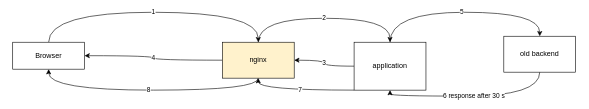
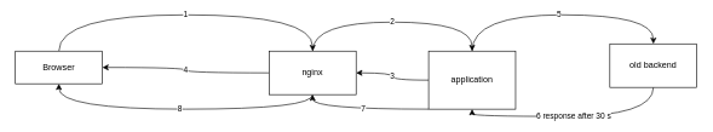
  <mxCell id="0" />
  <mxCell id="1" parent="0" />
  <mxCell id="2" value="5" style="edgeStyle=orthogonalEdgeStyle;rounded=0;orthogonalLoop=1;jettySize=auto;html=1;curved=1;" edge="1" parent="1" source="5" target="13"><mxGeometry relative="1" as="geometry"><Array as="points"><mxPoint x="650" y="20" /><mxPoint x="900" y="20" /></Array></mxGeometry></mxCell>
  <mxCell id="3" value="3" style="edgeStyle=orthogonalEdgeStyle;curved=1;rounded=0;orthogonalLoop=1;jettySize=auto;html=1;" edge="1" parent="1" source="5" target="9"><mxGeometry relative="1" as="geometry" /></mxCell>
  <mxCell id="4" value="7" style="edgeStyle=orthogonalEdgeStyle;curved=1;rounded=0;orthogonalLoop=1;jettySize=auto;html=1;entryX=0.5;entryY=1;entryDx=0;entryDy=0;" edge="1" parent="1" source="5" target="9"><mxGeometry relative="1" as="geometry"><Array as="points"><mxPoint x="650" y="150" /><mxPoint x="430" y="150" /></Array></mxGeometry></mxCell>
  <mxCell id="5" value="application" style="rounded=0;whiteSpace=wrap;html=1;" vertex="1" parent="1"><mxGeometry x="590" y="70" width="120" height="80" as="geometry" /></mxCell>
  <mxCell id="6" value="2" style="edgeStyle=orthogonalEdgeStyle;rounded=0;orthogonalLoop=1;jettySize=auto;html=1;curved=1;" edge="1" parent="1" source="9" target="5"><mxGeometry relative="1" as="geometry"><Array as="points"><mxPoint x="430" y="30" /><mxPoint x="650" y="30" /></Array></mxGeometry></mxCell>
  <mxCell id="7" value="4" style="edgeStyle=orthogonalEdgeStyle;curved=1;rounded=0;orthogonalLoop=1;jettySize=auto;html=1;" edge="1" parent="1" source="9" target="11"><mxGeometry relative="1" as="geometry" /></mxCell>
  <mxCell id="8" value="8" style="edgeStyle=orthogonalEdgeStyle;curved=1;rounded=0;orthogonalLoop=1;jettySize=auto;html=1;entryX=0.5;entryY=1;entryDx=0;entryDy=0;" edge="1" parent="1" source="9" target="11"><mxGeometry relative="1" as="geometry"><Array as="points"><mxPoint x="430" y="150" /><mxPoint x="80" y="150" /></Array></mxGeometry></mxCell>
- <mxCell id="9" value="nginx" style="rounded=0;whiteSpace=wrap;html=1;fillColor=#fff2cc;" vertex="1" parent="1"><mxGeometry x="370" y="70" width="120" height="60" as="geometry" /></mxCell>
+ <mxCell id="9" value="nginx" style="rounded=0;whiteSpace=wrap;html=1;" vertex="1" parent="1"><mxGeometry x="370" y="70" width="120" height="60" as="geometry" /></mxCell>
  <mxCell id="10" value="1" style="edgeStyle=orthogonalEdgeStyle;rounded=0;orthogonalLoop=1;jettySize=auto;html=1;curved=1;" edge="1" parent="1" source="11" target="9"><mxGeometry relative="1" as="geometry"><Array as="points"><mxPoint x="80" y="20" /><mxPoint x="430" y="20" /></Array></mxGeometry></mxCell>
  <mxCell id="11" value="Browser" style="rounded=0;whiteSpace=wrap;html=1;" vertex="1" parent="1"><mxGeometry x="20" y="70" width="120" height="45" as="geometry" /></mxCell>
  <mxCell id="12" value="6 response after 30 s" style="edgeStyle=orthogonalEdgeStyle;curved=1;rounded=0;orthogonalLoop=1;jettySize=auto;html=1;" edge="1" parent="1" source="13" target="5"><mxGeometry relative="1" as="geometry"><Array as="points"><mxPoint x="900" y="160" /><mxPoint x="650" y="160" /></Array></mxGeometry></mxCell>
  <mxCell id="13" value="old backend" style="rounded=0;whiteSpace=wrap;html=1;" vertex="1" parent="1"><mxGeometry x="840" y="60" width="120" height="60" as="geometry" /></mxCell>
